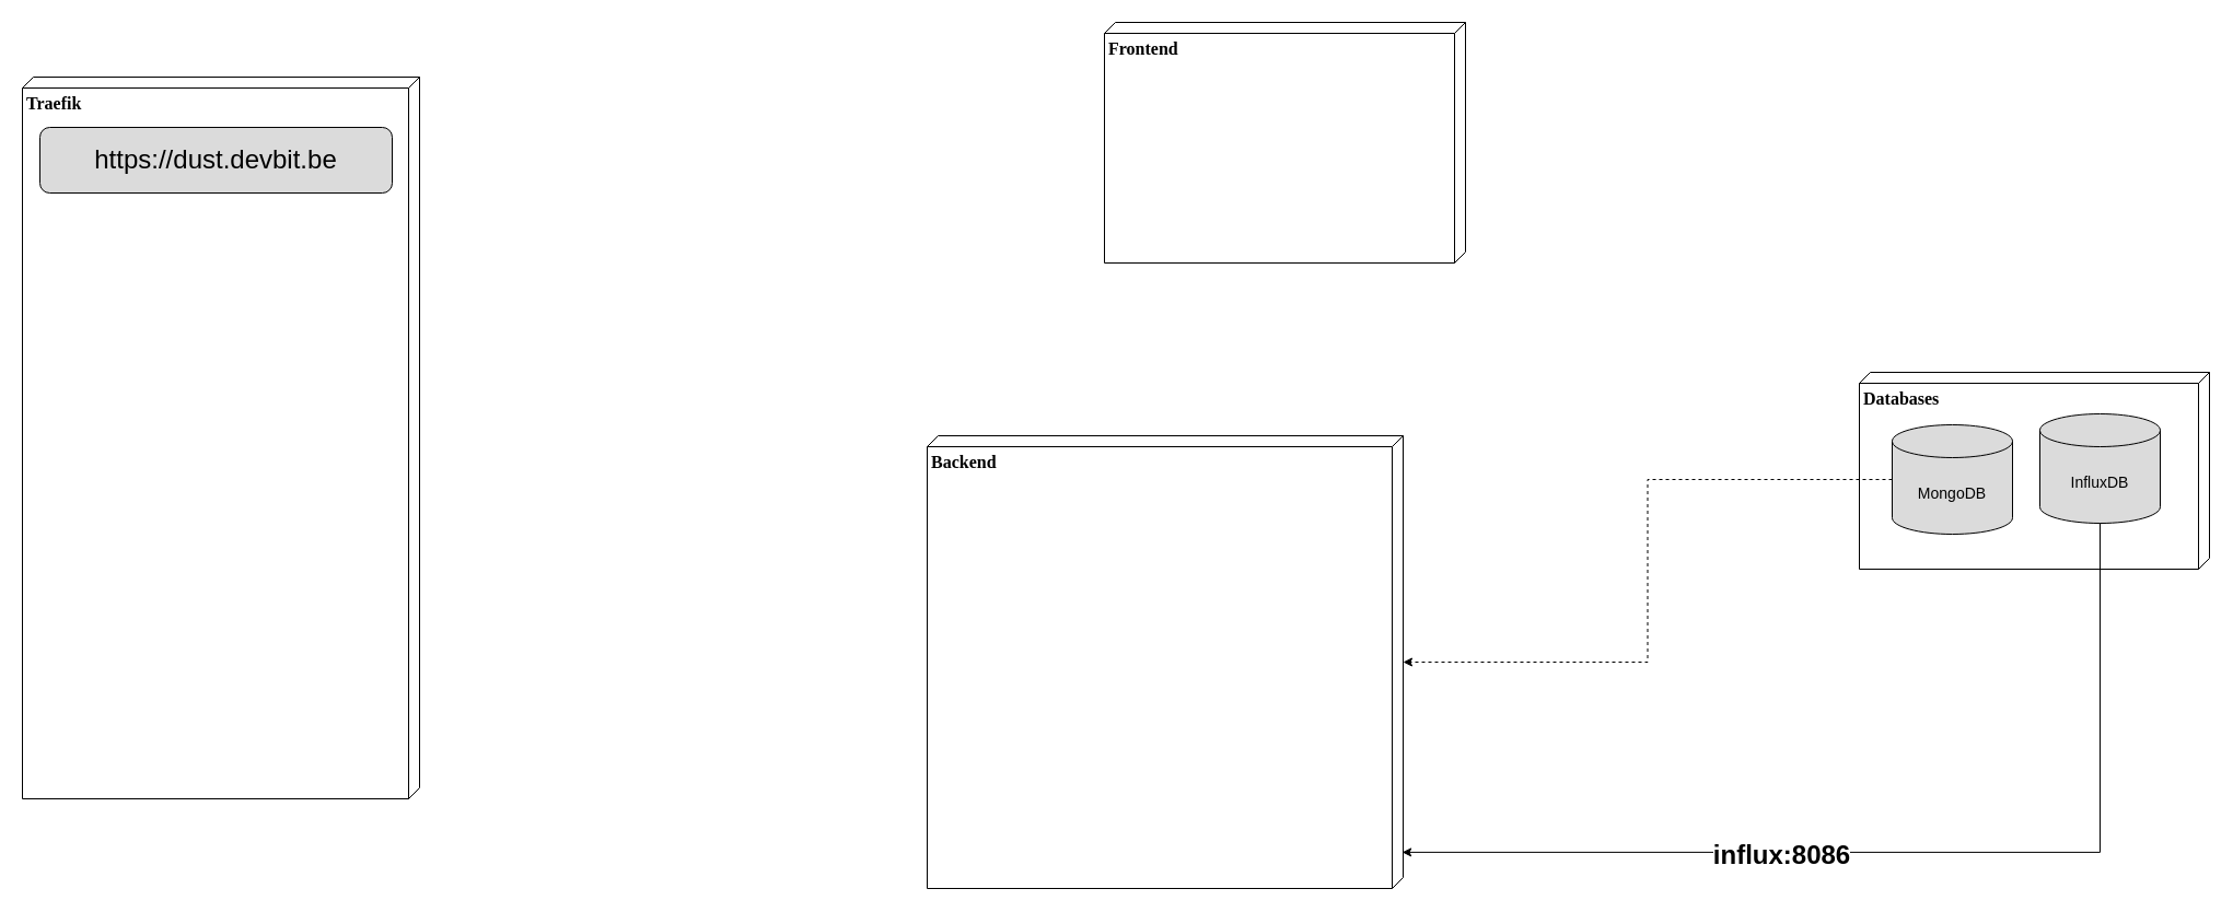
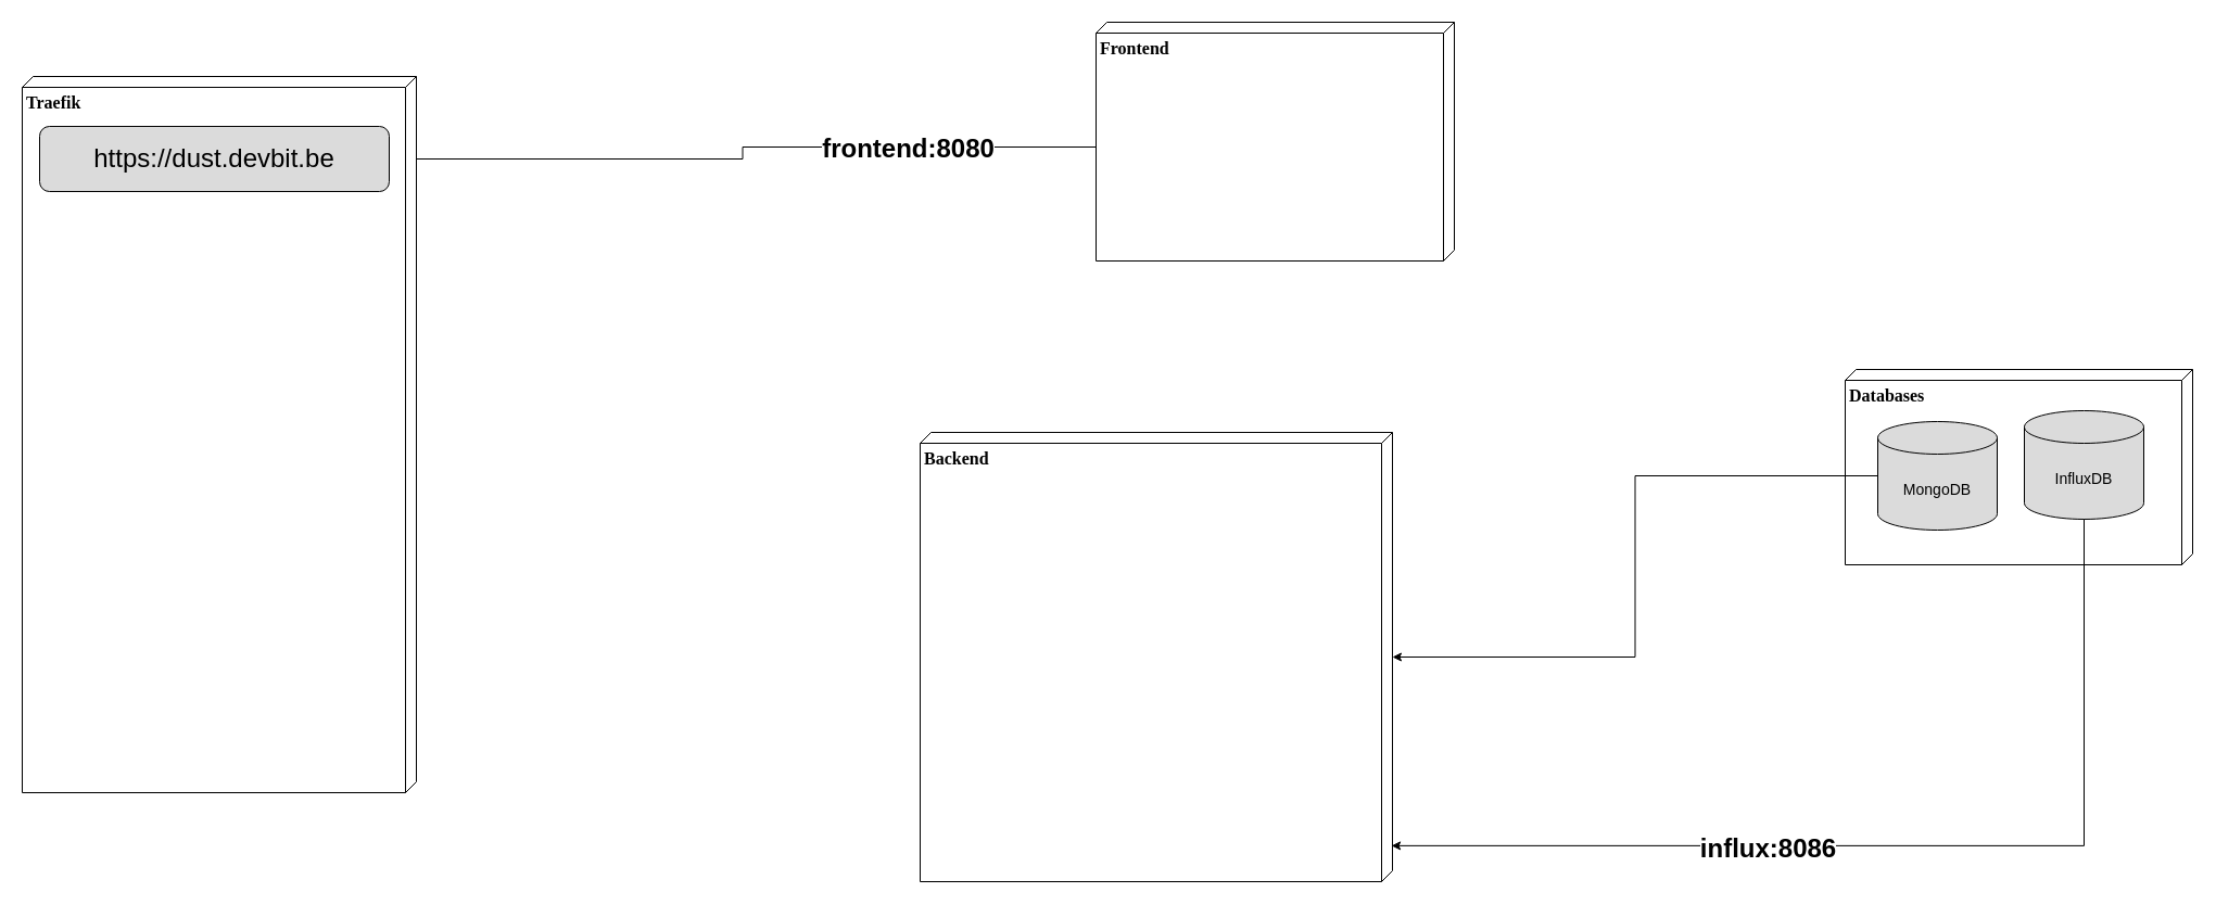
  <mxCell id="0" />
  <mxCell id="1" parent="0" />
  <mxCell id="2" value="&lt;b style=&quot;font-size: 16px;&quot;&gt;Backend&lt;/b&gt;" style="verticalAlign=top;align=left;spacingTop=8;spacingLeft=2;spacingRight=12;shape=cube;size=10;direction=south;fontStyle=0;html=1;rounded=0;shadow=0;comic=0;labelBackgroundColor=none;strokeWidth=1;fontFamily=Verdana;fontSize=16;" parent="1" vertex="1"><mxGeometry x="847" y="398" width="435" height="414" as="geometry" /></mxCell>
+ <mxCell id="3" style="edgeStyle=orthogonalEdgeStyle;rounded=0;orthogonalLoop=1;jettySize=auto;html=1;exitX=0;exitY=0;exitDx=115;exitDy=330;exitPerimeter=0;fontSize=24;" edge="1" parent="1" source="5" target="14"><mxGeometry relative="1" as="geometry" /></mxCell>
+ <mxCell id="4" value="frontend:8080" style="edgeLabel;html=1;align=center;verticalAlign=middle;resizable=0;points=[];fontSize=24;fontStyle=1" vertex="1" connectable="0" parent="3"><mxGeometry x="-0.239" y="2" relative="1" as="geometry"><mxPoint x="78" y="-1" as="offset" /></mxGeometry></mxCell>
  <mxCell id="5" value="&lt;b style=&quot;font-size: 16px;&quot;&gt;Frontend&lt;/b&gt;" style="verticalAlign=top;align=left;spacingTop=8;spacingLeft=2;spacingRight=12;shape=cube;size=10;direction=south;fontStyle=0;html=1;rounded=0;shadow=0;comic=0;labelBackgroundColor=none;strokeWidth=1;fontFamily=Verdana;fontSize=16;" parent="1" vertex="1"><mxGeometry x="1009" y="20" width="330" height="220" as="geometry" /></mxCell>
  <mxCell id="6" value="" style="group;fontSize=16;" vertex="1" connectable="0" parent="1"><mxGeometry x="1699" y="340" width="320" height="180" as="geometry" /></mxCell>
  <mxCell id="7" value="&lt;b style=&quot;&quot;&gt;&lt;font style=&quot;font-size: 16px;&quot;&gt;Databases&lt;/font&gt;&lt;/b&gt;" style="verticalAlign=top;align=left;spacingTop=8;spacingLeft=2;spacingRight=12;shape=cube;size=10;direction=south;fontStyle=0;html=1;rounded=0;shadow=0;comic=0;labelBackgroundColor=none;strokeWidth=1;fontFamily=Verdana;fontSize=14;" parent="6" vertex="1"><mxGeometry width="320" height="180" as="geometry" /></mxCell>
  <mxCell id="8" value="MongoDB" style="shape=cylinder3;whiteSpace=wrap;html=1;boundedLbl=1;backgroundOutline=1;size=15;shadow=0;fillColor=#DBDBDB;fontSize=14;" vertex="1" parent="6"><mxGeometry x="30" y="48" width="110" height="100" as="geometry" /></mxCell>
  <mxCell id="9" value="InfluxDB" style="shape=cylinder3;whiteSpace=wrap;html=1;boundedLbl=1;backgroundOutline=1;size=15;shadow=0;fillColor=#DBDBDB;fontSize=14;" vertex="1" parent="6"><mxGeometry x="165" y="38" width="110" height="100" as="geometry" /></mxCell>
- <mxCell id="10" style="edgeStyle=orthogonalEdgeStyle;rounded=0;orthogonalLoop=1;jettySize=auto;html=1;exitX=0;exitY=0.5;exitDx=0;exitDy=0;exitPerimeter=0;fontSize=14;dashed=1;" edge="1" parent="1" source="8" target="2"><mxGeometry relative="1" as="geometry" /></mxCell>
+ <mxCell id="10" style="edgeStyle=orthogonalEdgeStyle;rounded=0;orthogonalLoop=1;jettySize=auto;html=1;exitX=0;exitY=0.5;exitDx=0;exitDy=0;exitPerimeter=0;fontSize=14;" edge="1" parent="1" source="8" target="2"><mxGeometry relative="1" as="geometry" /></mxCell>
  <mxCell id="11" style="edgeStyle=orthogonalEdgeStyle;rounded=0;orthogonalLoop=1;jettySize=auto;html=1;exitX=0.5;exitY=1;exitDx=0;exitDy=0;exitPerimeter=0;entryX=0.92;entryY=0.002;entryDx=0;entryDy=0;entryPerimeter=0;fontSize=14;" edge="1" parent="1" source="9" target="2"><mxGeometry relative="1" as="geometry" /></mxCell>
  <mxCell id="12" value="&lt;b style=&quot;font-size: 24px;&quot;&gt;&lt;font style=&quot;font-size: 24px;&quot;&gt;influx:8086&lt;/font&gt;&lt;/b&gt;" style="edgeLabel;html=1;align=center;verticalAlign=middle;resizable=0;points=[];fontSize=24;spacing=20;spacingRight=20;spacingLeft=20;" vertex="1" connectable="0" parent="11"><mxGeometry x="0.262" y="3" relative="1" as="geometry"><mxPoint as="offset" /></mxGeometry></mxCell>
  <mxCell id="13" value="&lt;b style=&quot;font-size: 16px;&quot;&gt;Traefik&lt;/b&gt;" style="verticalAlign=top;align=left;spacingTop=8;spacingLeft=2;spacingRight=12;shape=cube;size=10;direction=south;fontStyle=0;html=1;rounded=0;shadow=0;comic=0;labelBackgroundColor=none;strokeWidth=1;fontFamily=Verdana;fontSize=16;" vertex="1" parent="1"><mxGeometry x="20" y="70" width="363" height="660" as="geometry" /></mxCell>
  <mxCell id="14" value="https://dust.devbit.be" style="rounded=1;whiteSpace=wrap;html=1;shadow=0;fontSize=24;fillColor=#DBDBDB;" vertex="1" parent="1"><mxGeometry x="36" y="116" width="322" height="60" as="geometry" /></mxCell>
